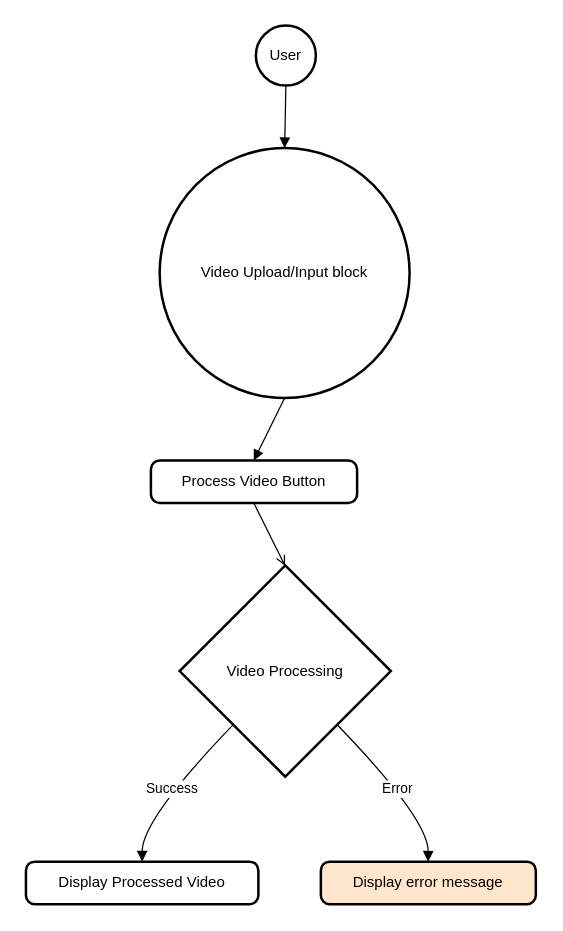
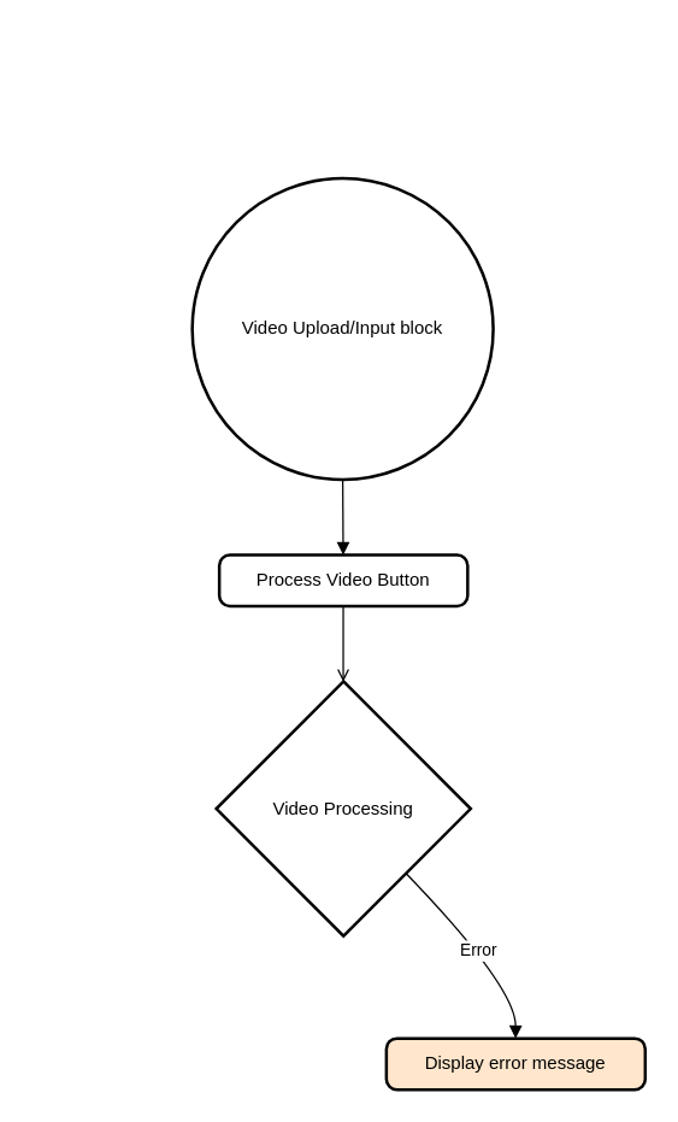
  <mxCell id="0" />
  <mxCell id="1" parent="0" />
- <mxCell id="2" value="User" style="ellipse;aspect=fixed;strokeWidth=2;whiteSpace=wrap;" vertex="1" parent="1"><mxGeometry x="204" width="48" height="48" as="geometry" y="20" /></mxCell>
  <mxCell id="3" value="Video Upload/Input block" style="ellipse;aspect=fixed;strokeWidth=2;whiteSpace=wrap;" vertex="1" parent="1"><mxGeometry x="127" y="118" width="200" height="200" as="geometry" /></mxCell>
- <mxCell id="4" value="Process Video Button" style="rounded=1;absoluteArcSize=1;arcSize=14;whiteSpace=wrap;strokeWidth=2;" vertex="1" parent="1"><mxGeometry x="120" y="368" width="165" height="34" as="geometry" /></mxCell>
+ <mxCell id="4" value="Process Video Button" style="rounded=1;absoluteArcSize=1;arcSize=14;whiteSpace=wrap;strokeWidth=2;" vertex="1" parent="1"><mxGeometry x="145" y="368" width="165" height="34" as="geometry" /></mxCell>
  <mxCell id="5" value="Video Processing" style="rhombus;strokeWidth=2;whiteSpace=wrap;" vertex="1" parent="1"><mxGeometry x="143" y="452" width="169" height="169" as="geometry" /></mxCell>
- <mxCell id="6" value="Display Processed Video" style="rounded=1;absoluteArcSize=1;arcSize=14;whiteSpace=wrap;strokeWidth=2;" vertex="1" parent="1"><mxGeometry y="689" width="186" height="34" as="geometry" x="20" /></mxCell>
  <mxCell id="7" value="Display error message" style="rounded=1;absoluteArcSize=1;arcSize=14;whiteSpace=wrap;strokeWidth=2;fillColor=#ffe6cc;" vertex="1" parent="1"><mxGeometry x="256" y="689" width="172" height="34" as="geometry" /></mxCell>
- <mxCell id="8" value="" style="curved=1;startArrow=none;endArrow=block;exitX=0.488;exitY=0.991;entryX=0.502;entryY=-0.002;" edge="1" parent="1" source="2" target="3"><mxGeometry relative="1" as="geometry"><Array as="points" /></mxGeometry></mxCell>
  <mxCell id="9" value="" style="curved=1;startArrow=none;endArrow=block;exitX=0.502;exitY=0.999;entryX=0.499;entryY=-0.007;" edge="1" parent="1" source="3" target="4"><mxGeometry relative="1" as="geometry"><Array as="points" /></mxGeometry></mxCell>
  <mxCell id="10" value="" style="curved=1;startArrow=none;endArrow=open;exitX=0.499;exitY=0.993;entryX=0.499;entryY=-0.001;" edge="1" parent="1" source="4" target="5"><mxGeometry relative="1" as="geometry"><Array as="points" /></mxGeometry></mxCell>
- <mxCell id="11" value="Success" style="curved=1;startArrow=none;endArrow=block;exitX=0.019;exitY=0.996;entryX=0.5;entryY=0.012;" edge="1" parent="1" source="5" target="6"><mxGeometry relative="1" as="geometry"><Array as="points"><mxPoint x="113" y="655" /></Array></mxGeometry></mxCell>
  <mxCell id="12" value="Error" style="curved=1;startArrow=none;endArrow=block;exitX=0.98;exitY=0.996;entryX=0.499;entryY=0.012;" edge="1" parent="1" source="5" target="7"><mxGeometry relative="1" as="geometry"><Array as="points"><mxPoint x="342" y="655" /></Array></mxGeometry></mxCell>
